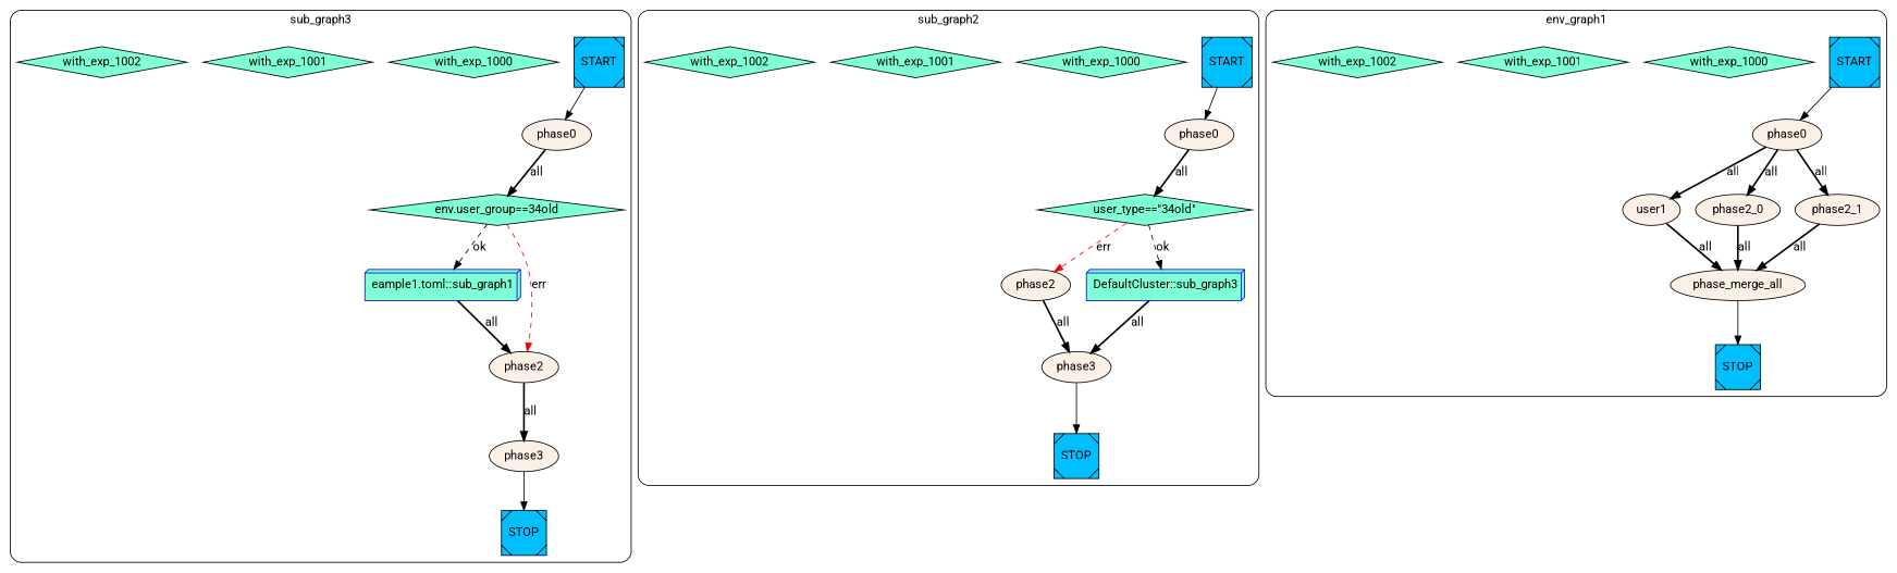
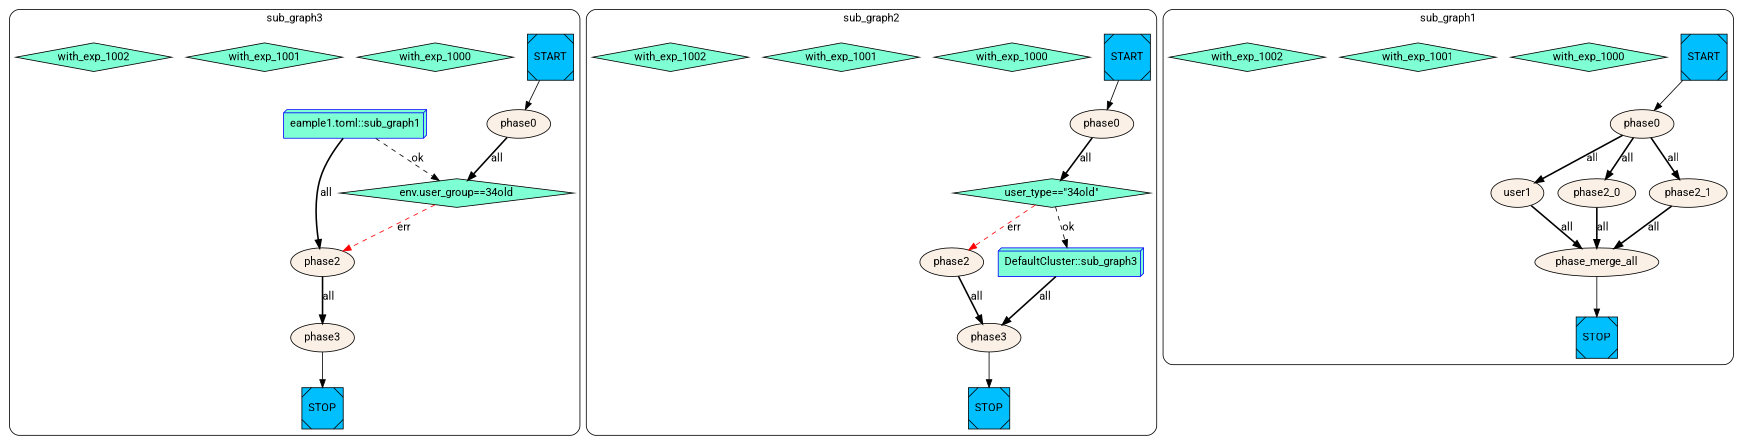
  digraph {
    fontname=Roboto
    rankdir=TB
    node [color=black fillcolor=aquamarine fontname=Roboto style=filled]
    edge [fontname=Roboto style=bold]
    n1 [fillcolor=deepskyblue label=START shape=Msquare]
    n2 [fillcolor=linen label=phase0]
    n3 [fillcolor=deepskyblue label=STOP shape=Msquare]
    n4 [label="env.user_group==34old" shape=diamond]
    n5 [color=blue label="eample1.toml::sub_graph1" shape=box3d]
    n6 [fillcolor=linen label=phase2]
    n7 [fillcolor=linen label=phase3]
    n8 [label=with_exp_1000 shape=diamond]
    n9 [label=with_exp_1001 shape=diamond]
    n10 [label=with_exp_1002 shape=diamond]
    n11 [fillcolor=deepskyblue label=START shape=Msquare]
    n12 [fillcolor=linen label=phase0]
    n13 [fillcolor=deepskyblue label=STOP shape=Msquare]
    n14 [fillcolor=linen label=phase2]
    n15 [fillcolor=linen label=phase3]
    n16 [label="user_type==\"34old\"" shape=diamond]
    n17 [color=blue label="DefaultCluster::sub_graph3" shape=box3d]
    n18 [label=with_exp_1000 shape=diamond]
    n19 [label=with_exp_1001 shape=diamond]
    n20 [label=with_exp_1002 shape=diamond]
    n21 [fillcolor=deepskyblue label=START shape=Msquare]
    n22 [fillcolor=linen label=phase0]
    n23 [fillcolor=deepskyblue label=STOP shape=Msquare]
    n24 [fillcolor=linen label=user1]
    n25 [fillcolor=linen label=phase2_0]
    n26 [fillcolor=linen label=phase2_1]
    n27 [fillcolor=linen label=phase_merge_all]
    n28 [label=with_exp_1000 shape=diamond]
    n29 [label=with_exp_1001 shape=diamond]
    n30 [label=with_exp_1002 shape=diamond]
    subgraph cluster_1 {
      label=sub_graph3
      style=rounded
      n1
      n2
      n3
      n4
      n5
      n6
      n7
      n8
      n9
      n10
    }
    subgraph cluster_2 {
      label=sub_graph2
      style=rounded
      n11
      n12
      n13
      n14
      n15
      n16
      n17
      n18
      n19
      n20
    }
    subgraph cluster_3 {
-     label=env_graph1
+     label=sub_graph1
      style=rounded
      n21
      n22
      n23
      n24
      n25
      n26
      n27
      n28
      n29
      n30
    }
    n1 -> n2 [style=""]
    n2 -> n4 [label=all]
-   n4 -> n5 [label=ok style=dashed]
+   n5 -> n4 [label=ok style=dashed]
    n4 -> n6 [color=red label=err style=dashed]
    n5 -> n6 [label=all]
    n6 -> n7 [label=all]
    n7 -> n3 [style=""]
    n11 -> n12 [style=""]
    n12 -> n16 [label=all]
    n14 -> n15 [label=all]
    n15 -> n13 [style=""]
    n16 -> n14 [color=red label=err style=dashed]
    n16 -> n17 [label=ok style=dashed]
    n17 -> n15 [label=all]
    n21 -> n22 [style=""]
    n22 -> n24 [label=all]
    n22 -> n25 [label=all]
    n22 -> n26 [label=all]
    n24 -> n27 [label=all]
    n25 -> n27 [label=all]
    n26 -> n27 [label=all]
    n27 -> n23 [style=""]
  }
